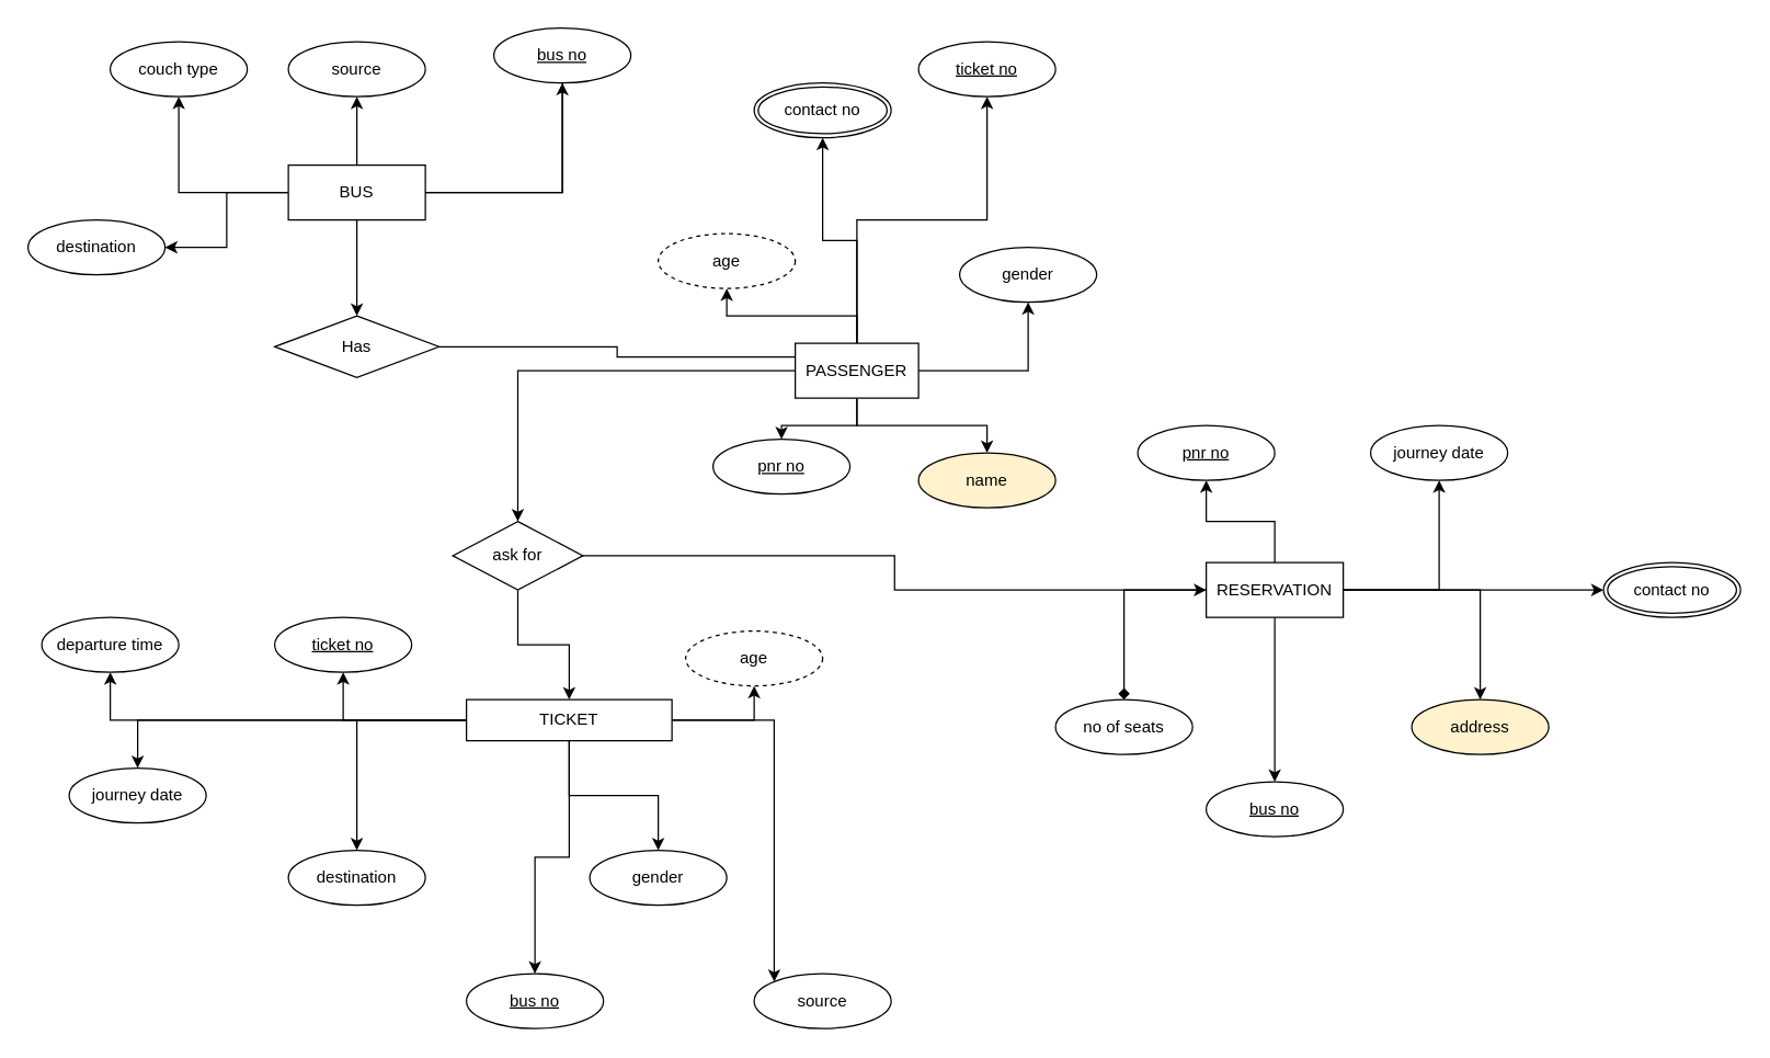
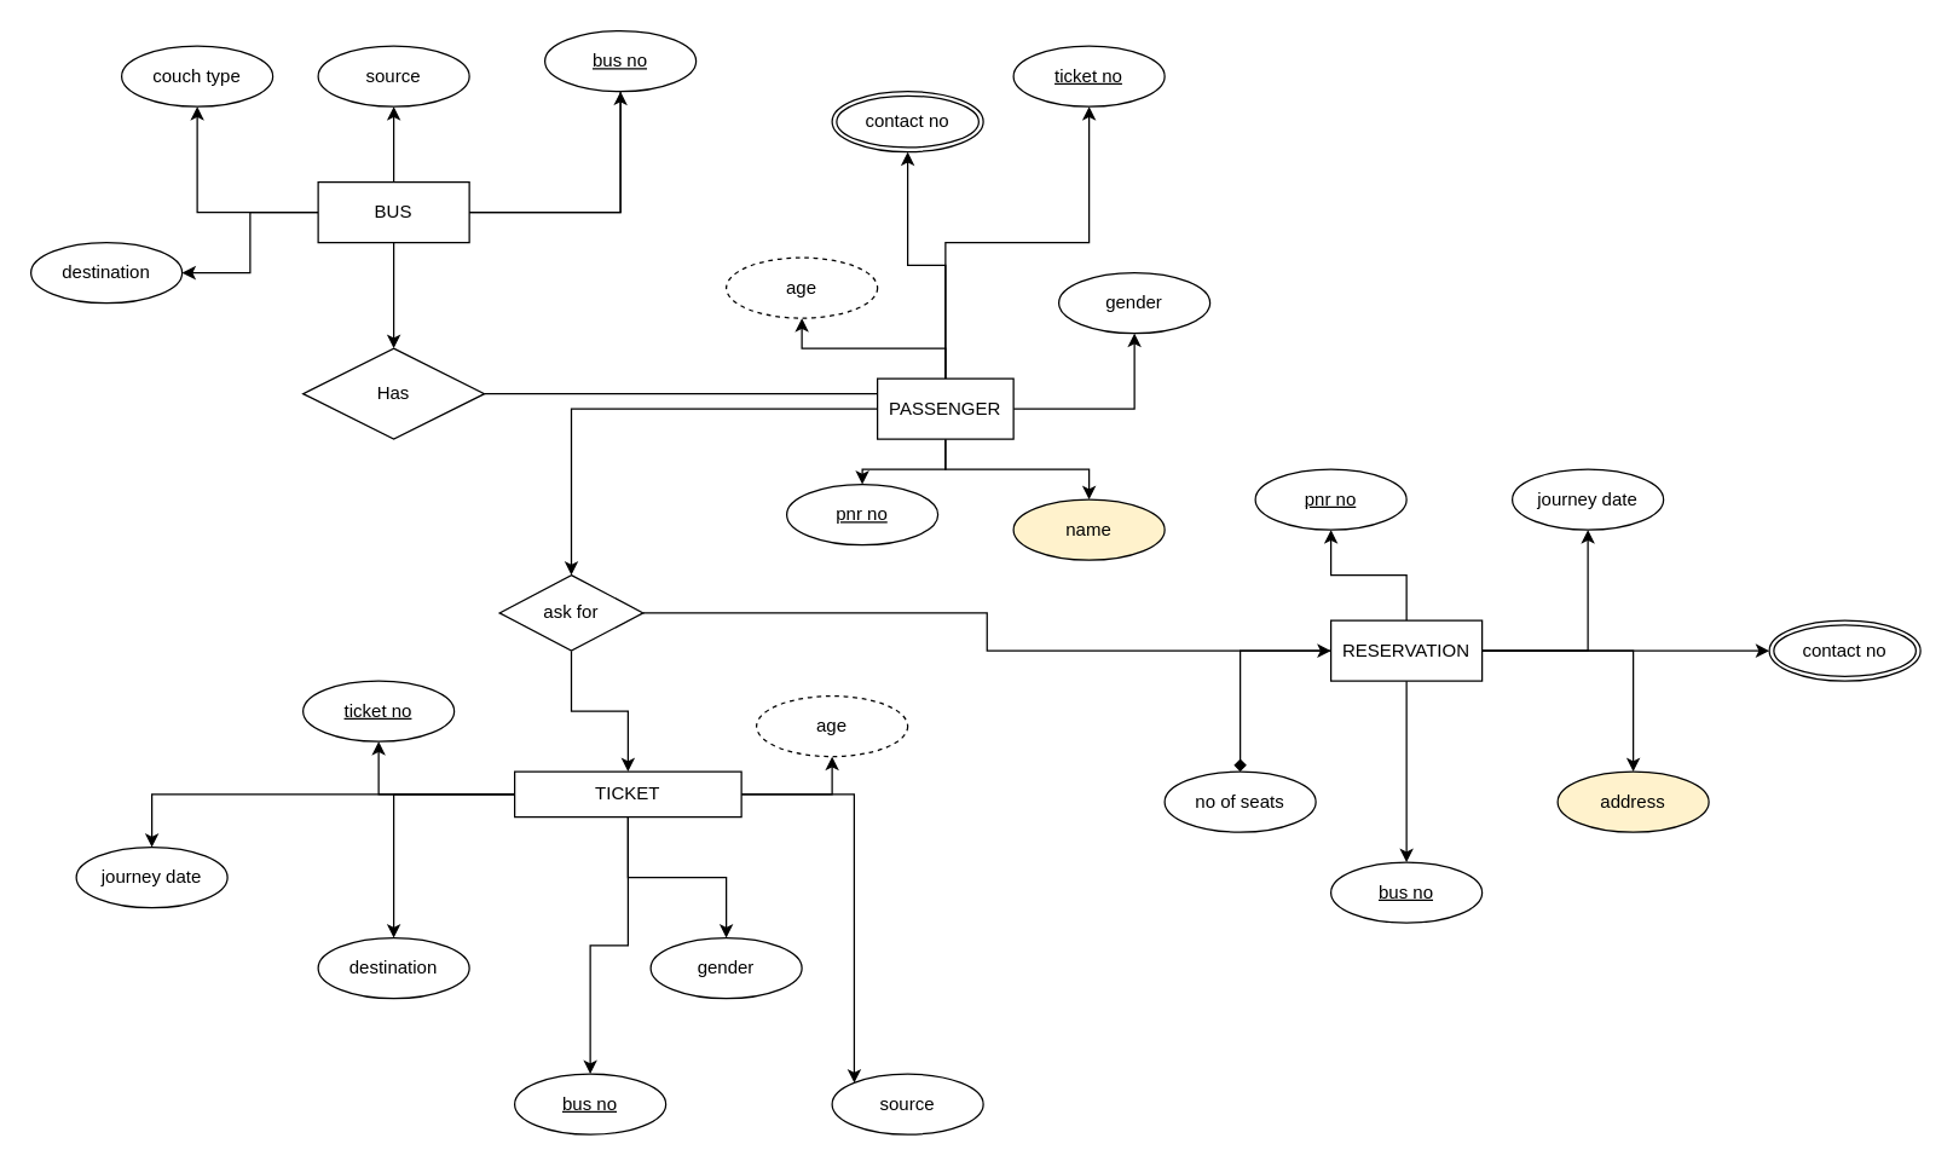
  <mxCell id="0" />
  <mxCell id="1" parent="0" />
  <mxCell id="2" value="" style="edgeStyle=orthogonalEdgeStyle;rounded=0;orthogonalLoop=1;jettySize=auto;html=1;" edge="1" parent="1" source="7" target="8"><mxGeometry relative="1" as="geometry" /></mxCell>
  <mxCell id="3" value="" style="edgeStyle=orthogonalEdgeStyle;rounded=0;orthogonalLoop=1;jettySize=auto;html=1;" edge="1" parent="1" source="7" target="59"><mxGeometry relative="1" as="geometry" /></mxCell>
  <mxCell id="4" value="" style="edgeStyle=orthogonalEdgeStyle;rounded=0;orthogonalLoop=1;jettySize=auto;html=1;" edge="1" parent="1" source="7" target="57"><mxGeometry relative="1" as="geometry" /></mxCell>
  <mxCell id="5" style="edgeStyle=orthogonalEdgeStyle;rounded=0;orthogonalLoop=1;jettySize=auto;html=1;" edge="1" parent="1" source="7" target="9"><mxGeometry relative="1" as="geometry" /></mxCell>
  <mxCell id="6" style="edgeStyle=orthogonalEdgeStyle;rounded=0;orthogonalLoop=1;jettySize=auto;html=1;exitX=0.5;exitY=1;exitDx=0;exitDy=0;" edge="1" parent="1" source="7" target="11"><mxGeometry relative="1" as="geometry" /></mxCell>
  <mxCell id="7" value="BUS" style="whiteSpace=wrap;html=1;align=center;rotation=0;" vertex="1" parent="1"><mxGeometry x="210" y="120" width="100" height="40" as="geometry" /></mxCell>
  <mxCell id="8" value="couch type" style="ellipse;whiteSpace=wrap;html=1;align=center;" vertex="1" parent="1"><mxGeometry x="80" y="30" width="100" height="40" as="geometry" /></mxCell>
  <mxCell id="9" value="source" style="ellipse;whiteSpace=wrap;html=1;align=center;" vertex="1" parent="1"><mxGeometry x="210" y="30" width="100" height="40" as="geometry" /></mxCell>
  <mxCell id="10" style="edgeStyle=orthogonalEdgeStyle;rounded=0;orthogonalLoop=1;jettySize=auto;html=1;entryX=0.444;entryY=0.25;entryDx=0;entryDy=0;entryPerimeter=0;" edge="1" parent="1" source="11" target="19"><mxGeometry relative="1" as="geometry" /></mxCell>
- <mxCell id="11" value="Has" style="shape=rhombus;perimeter=rhombusPerimeter;whiteSpace=wrap;html=1;align=center;" vertex="1" parent="1"><mxGeometry x="200" y="230" width="120" height="45" as="geometry" /></mxCell>
+ <mxCell id="11" value="Has" style="shape=rhombus;perimeter=rhombusPerimeter;whiteSpace=wrap;html=1;align=center;" vertex="1" parent="1"><mxGeometry x="200" y="230" width="120" height="60" as="geometry" /></mxCell>
  <mxCell id="12" value="" style="edgeStyle=orthogonalEdgeStyle;rounded=0;orthogonalLoop=1;jettySize=auto;html=1;" edge="1" parent="1" source="19" target="20"><mxGeometry relative="1" as="geometry" /></mxCell>
  <mxCell id="13" style="edgeStyle=orthogonalEdgeStyle;rounded=0;orthogonalLoop=1;jettySize=auto;html=1;" edge="1" parent="1" source="19" target="24"><mxGeometry relative="1" as="geometry" /></mxCell>
  <mxCell id="14" style="edgeStyle=orthogonalEdgeStyle;rounded=0;orthogonalLoop=1;jettySize=auto;html=1;" edge="1" parent="1" source="19" target="26"><mxGeometry relative="1" as="geometry" /></mxCell>
  <mxCell id="15" style="edgeStyle=orthogonalEdgeStyle;rounded=0;orthogonalLoop=1;jettySize=auto;html=1;entryX=0.5;entryY=0;entryDx=0;entryDy=0;" edge="1" parent="1" source="19" target="29"><mxGeometry relative="1" as="geometry" /></mxCell>
  <mxCell id="16" style="edgeStyle=orthogonalEdgeStyle;rounded=0;orthogonalLoop=1;jettySize=auto;html=1;entryX=0.5;entryY=1;entryDx=0;entryDy=0;" edge="1" parent="1" source="19" target="21"><mxGeometry relative="1" as="geometry" /></mxCell>
  <mxCell id="17" style="edgeStyle=orthogonalEdgeStyle;rounded=0;orthogonalLoop=1;jettySize=auto;html=1;" edge="1" parent="1" source="19" target="25"><mxGeometry relative="1" as="geometry" /></mxCell>
  <mxCell id="18" style="edgeStyle=orthogonalEdgeStyle;rounded=0;orthogonalLoop=1;jettySize=auto;html=1;entryX=0.5;entryY=1;entryDx=0;entryDy=0;" edge="1" parent="1" source="19" target="60"><mxGeometry relative="1" as="geometry" /></mxCell>
  <mxCell id="19" value="PASSENGER" style="whiteSpace=wrap;html=1;align=center;" vertex="1" parent="1"><mxGeometry x="580" y="250" width="90" height="40" as="geometry" /></mxCell>
  <mxCell id="20" value="ticket no" style="ellipse;whiteSpace=wrap;html=1;align=center;fontStyle=4;" vertex="1" parent="1"><mxGeometry x="670" y="30" width="100" height="40" as="geometry" /></mxCell>
  <mxCell id="21" value="gender" style="ellipse;whiteSpace=wrap;html=1;align=center;" vertex="1" parent="1"><mxGeometry x="700" y="180" width="100" height="40" as="geometry" /></mxCell>
  <mxCell id="22" value="address" style="ellipse;whiteSpace=wrap;html=1;align=center;fillColor=#fff2cc;" vertex="1" parent="1"><mxGeometry x="1030" y="510" width="100" height="40" as="geometry" /></mxCell>
  <mxCell id="23" value="journey date" style="ellipse;whiteSpace=wrap;html=1;align=center;" vertex="1" parent="1"><mxGeometry x="1000" y="310" width="100" height="40" as="geometry" /></mxCell>
  <mxCell id="24" value="name" style="ellipse;whiteSpace=wrap;html=1;align=center;fillColor=#fff2cc;" vertex="1" parent="1"><mxGeometry x="670" y="330" width="100" height="40" as="geometry" /></mxCell>
  <mxCell id="25" value="pnr no" style="ellipse;whiteSpace=wrap;html=1;align=center;fontStyle=4;" vertex="1" parent="1"><mxGeometry x="520" y="320" width="100" height="40" as="geometry" /></mxCell>
  <mxCell id="26" value="contact no" style="ellipse;shape=doubleEllipse;margin=3;whiteSpace=wrap;html=1;align=center;" vertex="1" parent="1"><mxGeometry x="550" y="60" width="100" height="40" as="geometry" /></mxCell>
  <mxCell id="27" style="edgeStyle=orthogonalEdgeStyle;rounded=0;orthogonalLoop=1;jettySize=auto;html=1;" edge="1" parent="1" source="29" target="45"><mxGeometry relative="1" as="geometry" /></mxCell>
  <mxCell id="28" style="edgeStyle=orthogonalEdgeStyle;rounded=0;orthogonalLoop=1;jettySize=auto;html=1;" edge="1" parent="1" source="29" target="38"><mxGeometry relative="1" as="geometry" /></mxCell>
  <mxCell id="29" value="ask for" style="shape=rhombus;perimeter=rhombusPerimeter;whiteSpace=wrap;html=1;align=center;" vertex="1" parent="1"><mxGeometry x="330" y="380" width="95" height="50" as="geometry" /></mxCell>
  <mxCell id="30" value="" style="edgeStyle=orthogonalEdgeStyle;rounded=0;orthogonalLoop=1;jettySize=auto;html=1;" edge="1" parent="1" source="38" target="49"><mxGeometry relative="1" as="geometry" /></mxCell>
  <mxCell id="31" value="" style="edgeStyle=orthogonalEdgeStyle;rounded=0;orthogonalLoop=1;jettySize=auto;html=1;" edge="1" parent="1" source="38" target="48"><mxGeometry relative="1" as="geometry" /></mxCell>
  <mxCell id="32" style="edgeStyle=orthogonalEdgeStyle;rounded=0;orthogonalLoop=1;jettySize=auto;html=1;entryX=0;entryY=0;entryDx=0;entryDy=0;" edge="1" parent="1" source="38" target="46"><mxGeometry relative="1" as="geometry" /></mxCell>
  <mxCell id="33" style="edgeStyle=orthogonalEdgeStyle;rounded=0;orthogonalLoop=1;jettySize=auto;html=1;entryX=0.5;entryY=0;entryDx=0;entryDy=0;" edge="1" parent="1" source="38" target="52"><mxGeometry relative="1" as="geometry" /></mxCell>
  <mxCell id="34" style="edgeStyle=orthogonalEdgeStyle;rounded=0;orthogonalLoop=1;jettySize=auto;html=1;" edge="1" parent="1" source="38" target="51"><mxGeometry relative="1" as="geometry" /></mxCell>
- <mxCell id="35" style="edgeStyle=orthogonalEdgeStyle;rounded=0;orthogonalLoop=1;jettySize=auto;html=1;exitX=0;exitY=0.5;exitDx=0;exitDy=0;entryX=0.5;entryY=1;entryDx=0;entryDy=0;" edge="1" parent="1" source="38" target="47"><mxGeometry relative="1" as="geometry" /></mxCell>
  <mxCell id="36" style="edgeStyle=orthogonalEdgeStyle;rounded=0;orthogonalLoop=1;jettySize=auto;html=1;entryX=0.5;entryY=0;entryDx=0;entryDy=0;" edge="1" parent="1" source="38" target="50"><mxGeometry relative="1" as="geometry" /></mxCell>
  <mxCell id="37" style="edgeStyle=orthogonalEdgeStyle;rounded=0;orthogonalLoop=1;jettySize=auto;html=1;entryX=0.5;entryY=1;entryDx=0;entryDy=0;" edge="1" parent="1" source="38" target="61"><mxGeometry relative="1" as="geometry" /></mxCell>
  <mxCell id="38" value="TICKET" style="whiteSpace=wrap;html=1;align=center;" vertex="1" parent="1"><mxGeometry x="340" y="510" width="150" height="30" as="geometry" /></mxCell>
  <mxCell id="39" value="" style="edgeStyle=orthogonalEdgeStyle;rounded=0;orthogonalLoop=1;jettySize=auto;html=1;" edge="1" parent="1" source="45" target="53"><mxGeometry relative="1" as="geometry" /></mxCell>
  <mxCell id="40" style="edgeStyle=orthogonalEdgeStyle;rounded=0;orthogonalLoop=1;jettySize=auto;html=1;" edge="1" parent="1" source="45" target="54"><mxGeometry relative="1" as="geometry" /></mxCell>
  <mxCell id="41" style="edgeStyle=orthogonalEdgeStyle;rounded=0;orthogonalLoop=1;jettySize=auto;html=1;" edge="1" parent="1" source="45" target="23"><mxGeometry relative="1" as="geometry" /></mxCell>
  <mxCell id="42" style="edgeStyle=orthogonalEdgeStyle;rounded=0;orthogonalLoop=1;jettySize=auto;html=1;" edge="1" parent="1" source="45" target="55"><mxGeometry relative="1" as="geometry" /></mxCell>
  <mxCell id="43" style="edgeStyle=orthogonalEdgeStyle;rounded=0;orthogonalLoop=1;jettySize=auto;html=1;" edge="1" parent="1" source="45" target="22"><mxGeometry relative="1" as="geometry" /></mxCell>
  <mxCell id="44" style="edgeStyle=orthogonalEdgeStyle;rounded=0;orthogonalLoop=1;jettySize=auto;html=1;endArrow=diamond;" edge="1" parent="1" source="45" target="56"><mxGeometry relative="1" as="geometry" /></mxCell>
  <mxCell id="45" value="RESERVATION" style="whiteSpace=wrap;html=1;align=center;" vertex="1" parent="1"><mxGeometry x="880" y="410" width="100" height="40" as="geometry" /></mxCell>
  <mxCell id="46" value="source" style="ellipse;whiteSpace=wrap;html=1;align=center;" vertex="1" parent="1"><mxGeometry x="550" y="710" width="100" height="40" as="geometry" /></mxCell>
- <mxCell id="47" value="departure time" style="ellipse;whiteSpace=wrap;html=1;align=center;" vertex="1" parent="1"><mxGeometry x="30" y="450" width="100" height="40" as="geometry" /></mxCell>
  <mxCell id="48" value="journey date" style="ellipse;whiteSpace=wrap;html=1;align=center;" vertex="1" parent="1"><mxGeometry x="50" y="560" width="100" height="40" as="geometry" /></mxCell>
  <mxCell id="49" value="gender" style="ellipse;whiteSpace=wrap;html=1;align=center;" vertex="1" parent="1"><mxGeometry x="430" y="620" width="100" height="40" as="geometry" /></mxCell>
  <mxCell id="50" value="destination" style="ellipse;whiteSpace=wrap;html=1;align=center;" vertex="1" parent="1"><mxGeometry x="210" y="620" width="100" height="40" as="geometry" /></mxCell>
  <mxCell id="51" value="ticket no" style="ellipse;whiteSpace=wrap;html=1;align=center;fontStyle=4;" vertex="1" parent="1"><mxGeometry x="200" y="450" width="100" height="40" as="geometry" /></mxCell>
  <mxCell id="52" value="bus no" style="ellipse;whiteSpace=wrap;html=1;align=center;fontStyle=4;" vertex="1" parent="1"><mxGeometry x="340" y="710" width="100" height="40" as="geometry" /></mxCell>
  <mxCell id="53" value="pnr no" style="ellipse;whiteSpace=wrap;html=1;align=center;fontStyle=4;" vertex="1" parent="1"><mxGeometry x="830" y="310" width="100" height="40" as="geometry" /></mxCell>
  <mxCell id="54" value="bus no" style="ellipse;whiteSpace=wrap;html=1;align=center;fontStyle=4;" vertex="1" parent="1"><mxGeometry x="880" y="570" width="100" height="40" as="geometry" /></mxCell>
  <mxCell id="55" value="contact no" style="ellipse;shape=doubleEllipse;margin=3;whiteSpace=wrap;html=1;align=center;" vertex="1" parent="1"><mxGeometry x="1170" y="410" width="100" height="40" as="geometry" /></mxCell>
  <mxCell id="56" value="no of seats" style="ellipse;whiteSpace=wrap;html=1;align=center;" vertex="1" parent="1"><mxGeometry x="770" y="510" width="100" height="40" as="geometry" /></mxCell>
  <mxCell id="57" value="destination" style="ellipse;whiteSpace=wrap;html=1;align=center;" vertex="1" parent="1"><mxGeometry x="20" y="160" width="100" height="40" as="geometry" /></mxCell>
  <mxCell id="58" value="" style="edgeStyle=orthogonalEdgeStyle;rounded=0;orthogonalLoop=1;jettySize=auto;html=1;endArrow=none;" edge="1" parent="1" source="7" target="59"><mxGeometry relative="1" as="geometry"><mxPoint x="740" y="90" as="sourcePoint" /><mxPoint x="470" y="50" as="targetPoint" /></mxGeometry></mxCell>
  <mxCell id="59" value="bus no" style="ellipse;whiteSpace=wrap;html=1;align=center;fontStyle=4;" vertex="1" parent="1"><mxGeometry x="360" y="20" width="100" height="40" as="geometry" /></mxCell>
  <mxCell id="60" value="age" style="ellipse;whiteSpace=wrap;html=1;align=center;dashed=1;" vertex="1" parent="1"><mxGeometry x="480" y="170" width="100" height="40" as="geometry" /></mxCell>
  <mxCell id="61" value="age" style="ellipse;whiteSpace=wrap;html=1;align=center;dashed=1;" vertex="1" parent="1"><mxGeometry x="500" y="460" width="100" height="40" as="geometry" /></mxCell>
